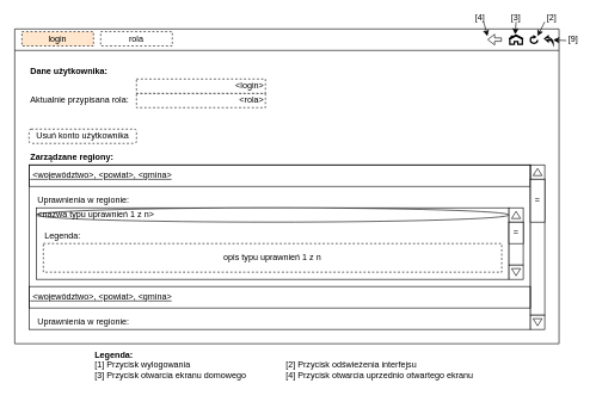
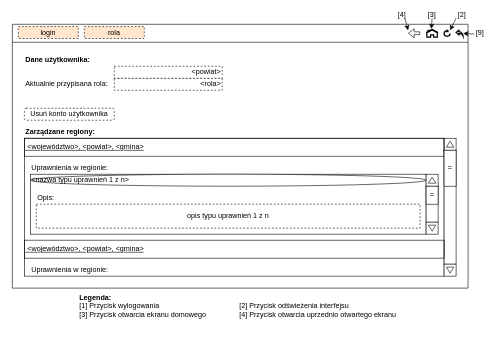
  <mxCell id="0" />
  <mxCell id="1" parent="0" />
  <mxCell id="2" value="" style="endArrow=none;html=1;rounded=0;" parent="1" edge="1"><mxGeometry width="50" height="50" relative="1" as="geometry"><mxPoint x="20" y="40" as="sourcePoint" /><mxPoint x="780" y="40" as="targetPoint" /></mxGeometry></mxCell>
  <mxCell id="3" value="" style="endArrow=none;html=1;rounded=0;" parent="1" edge="1"><mxGeometry width="50" height="50" relative="1" as="geometry"><mxPoint x="20" y="480" as="sourcePoint" /><mxPoint x="20" y="40" as="targetPoint" /></mxGeometry></mxCell>
  <mxCell id="4" value="" style="endArrow=none;html=1;rounded=0;" parent="1" edge="1"><mxGeometry width="50" height="50" relative="1" as="geometry"><mxPoint x="20" y="70" as="sourcePoint" /><mxPoint x="780" y="70" as="targetPoint" /></mxGeometry></mxCell>
  <mxCell id="5" value="" style="endArrow=none;html=1;rounded=0;" parent="1" edge="1"><mxGeometry width="50" height="50" relative="1" as="geometry"><mxPoint x="780" y="480" as="sourcePoint" /><mxPoint x="780" y="40" as="targetPoint" /></mxGeometry></mxCell>
  <mxCell id="6" value="" style="html=1;verticalLabelPosition=bottom;align=center;labelBackgroundColor=#ffffff;verticalAlign=top;strokeWidth=2;shadow=0;dashed=0;shape=mxgraph.ios7.icons.home;" parent="1" vertex="1"><mxGeometry x="710" y="48.75" width="20" height="12.5" as="geometry" /></mxCell>
  <mxCell id="7" value="" style="html=1;verticalLabelPosition=bottom;align=center;labelBackgroundColor=#ffffff;verticalAlign=top;strokeWidth=2;shadow=0;dashed=0;shape=mxgraph.ios7.icons.back;fontFamily=Helvetica;fontSize=12;" parent="1" vertex="1"><mxGeometry x="760" y="50" width="11.76" height="10" as="geometry" /></mxCell>
  <mxCell id="8" value="" style="html=1;verticalLabelPosition=bottom;align=center;labelBackgroundColor=#ffffff;verticalAlign=top;strokeWidth=2;shadow=0;dashed=0;shape=mxgraph.ios7.icons.reload;fontFamily=Helvetica;fontSize=12;" parent="1" vertex="1"><mxGeometry x="740" y="50" width="10" height="10" as="geometry" /></mxCell>
  <mxCell id="9" value="[9]" style="text;html=1;strokeColor=none;fillColor=none;align=center;verticalAlign=middle;whiteSpace=wrap;rounded=0;fontSize=12;fontFamily=Helvetica;fontColor=default;" parent="1" vertex="1"><mxGeometry x="790" y="48.75" width="20" height="10" as="geometry" /></mxCell>
  <mxCell id="10" value="" style="endArrow=classic;html=1;rounded=0;fontFamily=Helvetica;fontSize=12;fontColor=default;exitX=0;exitY=0.75;exitDx=0;exitDy=0;" parent="1" source="9" target="7" edge="1"><mxGeometry width="50" height="50" relative="1" as="geometry"><mxPoint x="710" y="20" as="sourcePoint" /><mxPoint x="760" y="-30" as="targetPoint" /></mxGeometry></mxCell>
  <mxCell id="11" value="" style="shape=flexArrow;endArrow=classic;html=1;rounded=0;fontFamily=Helvetica;fontSize=12;fontColor=default;startWidth=9.302;endWidth=9.302;startSize=5.426;endSize=2.867;width=4.651;" parent="1" edge="1"><mxGeometry width="50" height="50" relative="1" as="geometry"><mxPoint x="700" y="54.88" as="sourcePoint" /><mxPoint x="680" y="54.88" as="targetPoint" /></mxGeometry></mxCell>
  <mxCell id="12" value="[2]" style="text;html=1;strokeColor=none;fillColor=none;align=center;verticalAlign=middle;whiteSpace=wrap;rounded=0;fontSize=12;fontFamily=Helvetica;fontColor=default;" parent="1" vertex="1"><mxGeometry x="750" y="20" width="40" height="10" as="geometry" /></mxCell>
  <mxCell id="13" value="" style="endArrow=classic;html=1;rounded=0;fontFamily=Helvetica;fontSize=12;fontColor=default;exitX=0.25;exitY=1;exitDx=0;exitDy=0;entryX=1;entryY=0;entryDx=0;entryDy=0;entryPerimeter=0;" parent="1" source="12" target="8" edge="1"><mxGeometry width="50" height="50" relative="1" as="geometry"><mxPoint x="700" y="50" as="sourcePoint" /><mxPoint x="750" y="0" as="targetPoint" /></mxGeometry></mxCell>
  <mxCell id="14" value="[3]" style="text;html=1;strokeColor=none;fillColor=none;align=center;verticalAlign=middle;whiteSpace=wrap;rounded=0;fontSize=12;fontFamily=Helvetica;fontColor=default;" parent="1" vertex="1"><mxGeometry x="710" y="20" width="20" height="10" as="geometry" /></mxCell>
  <mxCell id="15" value="" style="endArrow=classic;html=1;rounded=0;fontFamily=Helvetica;fontSize=12;fontColor=default;entryX=0.437;entryY=-0.082;entryDx=0;entryDy=0;entryPerimeter=0;exitX=0.5;exitY=1;exitDx=0;exitDy=0;" parent="1" source="14" target="6" edge="1"><mxGeometry width="50" height="50" relative="1" as="geometry"><mxPoint x="730" y="-20" as="sourcePoint" /><mxPoint x="720" y="-10" as="targetPoint" /></mxGeometry></mxCell>
  <mxCell id="16" value="[4]" style="text;html=1;strokeColor=none;fillColor=none;align=center;verticalAlign=middle;whiteSpace=wrap;rounded=0;fontSize=12;fontFamily=Helvetica;fontColor=default;" parent="1" vertex="1"><mxGeometry x="660" y="20" width="20" height="10" as="geometry" /></mxCell>
  <mxCell id="17" value="" style="endArrow=classic;html=1;rounded=0;fontFamily=Helvetica;fontSize=12;fontColor=default;exitX=0.748;exitY=1.065;exitDx=0;exitDy=0;exitPerimeter=0;" parent="1" source="16" edge="1"><mxGeometry width="50" height="50" relative="1" as="geometry"><mxPoint x="640" y="50" as="sourcePoint" /><mxPoint x="680" y="50" as="targetPoint" /></mxGeometry></mxCell>
  <mxCell id="18" value="" style="endArrow=none;html=1;rounded=0;fontFamily=Helvetica;fontSize=12;fontColor=default;" parent="1" edge="1"><mxGeometry width="50" height="50" relative="1" as="geometry"><mxPoint x="20" y="480" as="sourcePoint" /><mxPoint x="780" y="480" as="targetPoint" /></mxGeometry></mxCell>
  <mxCell id="19" value="&lt;b&gt;Legenda:&lt;/b&gt;&lt;br&gt;[1] Przycisk wylogowania&lt;span style=&quot;white-space: pre;&quot;&gt;&#09;&lt;/span&gt;&lt;span style=&quot;white-space: pre;&quot;&gt;&#09;&lt;/span&gt;&lt;span style=&quot;white-space: pre;&quot;&gt;&#09;&lt;/span&gt;&lt;span style=&quot;white-space: pre;&quot;&gt;&#09;&lt;/span&gt;&lt;span style=&quot;white-space: pre;&quot;&gt;&#09;&lt;/span&gt;[2] Przycisk odświeżenia interfejsu&lt;br&gt;[3] Przycisk otwarcia ekranu domowego&lt;span style=&quot;white-space: pre;&quot;&gt;&#09;&lt;/span&gt;&lt;span style=&quot;white-space: pre;&quot;&gt;&#09;&lt;span style=&quot;white-space: pre;&quot;&gt;&#09;&lt;/span&gt;&lt;/span&gt;[4] Przycisk otwarcia uprzednio otwartego ekranu" style="text;html=1;align=left;verticalAlign=middle;resizable=0;points=[];autosize=1;strokeColor=none;fillColor=none;dashed=1;" parent="1" vertex="1"><mxGeometry x="130" y="480" width="550" height="60" as="geometry" /></mxCell>
  <mxCell id="20" value="login" style="rounded=0;whiteSpace=wrap;html=1;dashed=1;fillColor=#ffe6cc;" parent="1" vertex="1"><mxGeometry x="30" y="43.75" width="100" height="20" as="geometry" /></mxCell>
- <mxCell id="21" value="rola" style="rounded=0;whiteSpace=wrap;html=1;dashed=1;" parent="1" vertex="1"><mxGeometry x="140" y="43.75" width="100" height="20" as="geometry" /></mxCell>
+ <mxCell id="21" value="rola" style="rounded=0;whiteSpace=wrap;html=1;dashed=1;fillColor=#ffe6cc;" parent="1" vertex="1"><mxGeometry x="140" y="43.75" width="100" height="20" as="geometry" /></mxCell>
  <mxCell id="22" value="Dane użytkownika:" style="text;html=1;strokeColor=none;fillColor=none;align=left;verticalAlign=middle;whiteSpace=wrap;rounded=0;fontStyle=1" parent="1" vertex="1"><mxGeometry x="40" y="90" width="330" height="20" as="geometry" /></mxCell>
  <mxCell id="23" value="Aktualnie przypisana rola:" style="text;html=1;strokeColor=none;fillColor=none;align=left;verticalAlign=middle;whiteSpace=wrap;rounded=0;" parent="1" vertex="1"><mxGeometry x="40" y="130" width="150" height="20" as="geometry" /></mxCell>
  <mxCell id="24" value="&amp;lt;rola&amp;gt;" style="rounded=0;whiteSpace=wrap;html=1;dashed=1;align=right;" parent="1" vertex="1"><mxGeometry x="190" y="130" width="180" height="20" as="geometry" /></mxCell>
- <mxCell id="25" value="&amp;lt;login&amp;gt;" style="rounded=0;whiteSpace=wrap;html=1;dashed=1;align=right;" parent="1" vertex="1"><mxGeometry x="190" y="110" width="180" height="20" as="geometry" /></mxCell>
+ <mxCell id="25" value="&amp;lt;powiat&amp;gt;" style="rounded=0;whiteSpace=wrap;html=1;dashed=1;align=right;" parent="1" vertex="1"><mxGeometry x="190" y="110" width="180" height="20" as="geometry" /></mxCell>
  <mxCell id="26" value="" style="rounded=0;whiteSpace=wrap;html=1;" parent="1" vertex="1"><mxGeometry x="40" y="230" width="700" height="230" as="geometry" /></mxCell>
  <mxCell id="27" value="" style="rounded=0;whiteSpace=wrap;html=1;" parent="1" vertex="1"><mxGeometry x="740" y="250" width="20" height="190" as="geometry" /></mxCell>
  <mxCell id="28" value="" style="whiteSpace=wrap;html=1;aspect=fixed;" parent="1" vertex="1"><mxGeometry x="740" y="230" width="20" height="20" as="geometry" /></mxCell>
  <mxCell id="29" value="" style="whiteSpace=wrap;html=1;aspect=fixed;" parent="1" vertex="1"><mxGeometry x="740" y="440" width="20" height="20" as="geometry" /></mxCell>
  <mxCell id="30" value="Zarządzane regiony:" style="text;html=1;strokeColor=none;fillColor=none;align=left;verticalAlign=middle;whiteSpace=wrap;rounded=0;fontStyle=1" parent="1" vertex="1"><mxGeometry x="40" y="210" width="330" height="20" as="geometry" /></mxCell>
  <mxCell id="31" value="" style="triangle;whiteSpace=wrap;html=1;rotation=-90;" parent="1" vertex="1"><mxGeometry x="745" y="233.75" width="10" height="12.5" as="geometry" /></mxCell>
  <mxCell id="32" value="" style="triangle;whiteSpace=wrap;html=1;rotation=90;" parent="1" vertex="1"><mxGeometry x="745" y="443.75" width="10" height="12.5" as="geometry" /></mxCell>
  <mxCell id="33" value="&amp;nbsp;&amp;lt;województwo&amp;gt;, &amp;lt;powiat&amp;gt;, &amp;lt;gmina&amp;gt;" style="text;html=1;strokeColor=default;fillColor=none;align=left;verticalAlign=middle;whiteSpace=wrap;rounded=0;fontStyle=4" parent="1" vertex="1"><mxGeometry x="40" y="230" width="700" height="30" as="geometry" /></mxCell>
  <mxCell id="34" value="" style="rounded=0;whiteSpace=wrap;html=1;" parent="1" vertex="1"><mxGeometry x="50" y="290" width="660" height="100" as="geometry" /></mxCell>
  <mxCell id="35" value="" style="rounded=0;whiteSpace=wrap;html=1;" parent="1" vertex="1"><mxGeometry x="710" y="310" width="20" height="60" as="geometry" /></mxCell>
  <mxCell id="36" value="" style="whiteSpace=wrap;html=1;aspect=fixed;" parent="1" vertex="1"><mxGeometry x="710" y="370" width="20" height="20" as="geometry" /></mxCell>
  <mxCell id="37" value="" style="triangle;whiteSpace=wrap;html=1;rotation=90;" parent="1" vertex="1"><mxGeometry x="715" y="373.75" width="10" height="12.5" as="geometry" /></mxCell>
  <mxCell id="38" value="" style="whiteSpace=wrap;html=1;aspect=fixed;" parent="1" vertex="1"><mxGeometry x="710" y="290" width="20" height="20" as="geometry" /></mxCell>
  <mxCell id="39" value="" style="triangle;whiteSpace=wrap;html=1;rotation=-90;" parent="1" vertex="1"><mxGeometry x="715" y="293.75" width="10" height="12.5" as="geometry" /></mxCell>
  <mxCell id="40" value="=" style="rounded=0;whiteSpace=wrap;html=1;" parent="1" vertex="1"><mxGeometry x="710" y="310" width="20" height="30" as="geometry" /></mxCell>
  <mxCell id="41" value="=" style="rounded=0;whiteSpace=wrap;html=1;" parent="1" vertex="1"><mxGeometry x="740" y="250" width="20" height="60" as="geometry" /></mxCell>
  <mxCell id="42" value="Usuń konto użytkownika" style="rounded=1;whiteSpace=wrap;html=1;dashed=1;" parent="1" vertex="1"><mxGeometry x="40" y="180" width="150" height="20" as="geometry" /></mxCell>
  <mxCell id="43" value="&amp;lt;nazwa typu uprawnień 1 z n&amp;gt;" style="ellipse;whiteSpace=wrap;html=1;align=left;" parent="1" vertex="1"><mxGeometry x="50" y="290" width="660" height="20" as="geometry" /></mxCell>
  <mxCell id="44" value="Uprawnienia w regionie:" style="text;html=1;strokeColor=none;fillColor=none;align=left;verticalAlign=middle;whiteSpace=wrap;rounded=0;fontStyle=0" parent="1" vertex="1"><mxGeometry x="50" y="270" width="290" height="20" as="geometry" /></mxCell>
- <mxCell id="45" value="Legenda:" style="text;html=1;strokeColor=none;fillColor=none;align=left;verticalAlign=middle;whiteSpace=wrap;rounded=0;" parent="1" vertex="1"><mxGeometry x="60" y="320" width="250" height="20" as="geometry" /></mxCell>
+ <mxCell id="45" value="Opis:" style="text;html=1;strokeColor=none;fillColor=none;align=left;verticalAlign=middle;whiteSpace=wrap;rounded=0;" parent="1" vertex="1"><mxGeometry x="60" y="320" width="250" height="20" as="geometry" /></mxCell>
  <mxCell id="46" value="opis typu uprawnień 1 z n" style="text;html=1;strokeColor=default;fillColor=none;align=center;verticalAlign=middle;whiteSpace=wrap;rounded=0;dashed=1;" parent="1" vertex="1"><mxGeometry x="60" y="340" width="640" height="40" as="geometry" /></mxCell>
  <mxCell id="47" value="&amp;nbsp;&amp;lt;województwo&amp;gt;, &amp;lt;powiat&amp;gt;, &amp;lt;gmina&amp;gt;" style="text;html=1;strokeColor=default;fillColor=none;align=left;verticalAlign=middle;whiteSpace=wrap;rounded=0;fontStyle=4" vertex="1" parent="1"><mxGeometry x="40" y="400" width="700" height="30" as="geometry" /></mxCell>
  <mxCell id="48" value="Uprawnienia w regionie:" style="text;html=1;strokeColor=none;fillColor=none;align=left;verticalAlign=middle;whiteSpace=wrap;rounded=0;fontStyle=0" vertex="1" parent="1"><mxGeometry x="50" y="440" width="290" height="20" as="geometry" /></mxCell>
